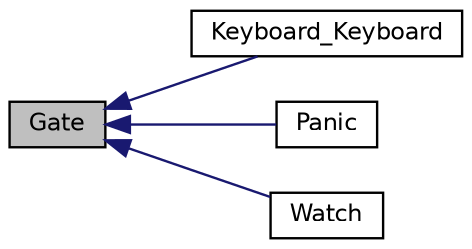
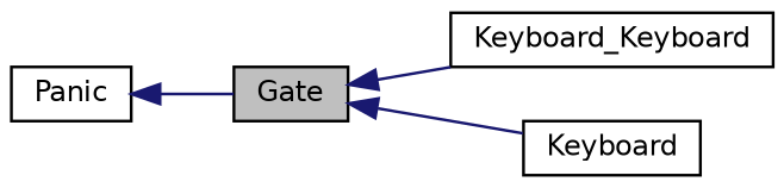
  digraph {
    rankdir=LR
    node [color=black fontname=Helvetica fontsize=10 shape=record]
    edge [color=midnightblue dir=back fontname=Helvetica fontsize=10 labelfontname=Helvetica labelfontsize=10 style=solid]
    n1 [fillcolor=grey75 fontcolor=black height=0.2 label=Gate style=filled width=0.4]
    n2 [height=0.2 label=Keyboard_Keyboard width=0.4]
    n3 [height=0.2 label=Panic width=0.4]
-   n4 [height=0.2 label=Watch width=0.4]
+   n4 [height=0.2 label=Keyboard width=0.4]
    n1 -> n2
-   n1 -> n3
+   n3 -> n1
    n1 -> n4
  }
